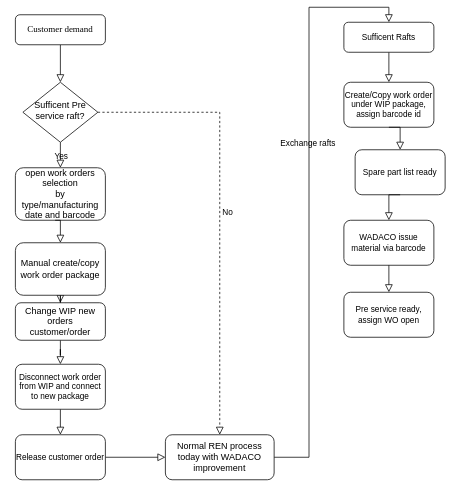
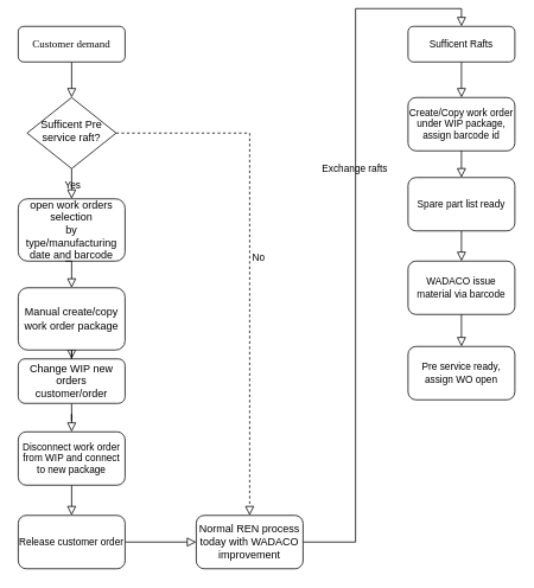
  <mxCell id="0" />
  <mxCell id="1" parent="0" />
  <mxCell id="2" value="" style="rounded=0;html=1;jettySize=auto;orthogonalLoop=1;fontSize=11;endArrow=block;endFill=0;endSize=8;strokeWidth=1;shadow=0;labelBackgroundColor=none;edgeStyle=orthogonalEdgeStyle;" parent="1" source="3" target="7" edge="1"><mxGeometry relative="1" as="geometry" /></mxCell>
- <mxCell id="3" value="&lt;font face=&quot;Verdana&quot;&gt;Customer demand&lt;/font&gt;" style="rounded=1;whiteSpace=wrap;html=1;fontSize=12;glass=0;strokeWidth=1;shadow=0;" parent="1" vertex="1"><mxGeometry x="20" y="10" width="120" height="40" as="geometry" /></mxCell>
+ <mxCell id="3" value="&lt;font face=&quot;Verdana&quot;&gt;Customer demand&lt;/font&gt;" style="rounded=1;whiteSpace=wrap;html=1;fontSize=12;glass=0;strokeWidth=1;shadow=0;" parent="1" vertex="1"><mxGeometry x="20" y="20" width="120" height="40" as="geometry" /></mxCell>
  <mxCell id="4" value="No" style="edgeStyle=orthogonalEdgeStyle;rounded=0;html=1;jettySize=auto;orthogonalLoop=1;fontSize=11;endArrow=block;endFill=0;endSize=8;strokeWidth=1;shadow=0;labelBackgroundColor=none;entryX=0.5;entryY=0;entryDx=0;entryDy=0;dashed=1;" parent="1" source="7" target="20" edge="1"><mxGeometry y="10" relative="1" as="geometry"><mxPoint as="offset" /><mxPoint x="180" y="140" as="targetPoint" /></mxGeometry></mxCell>
  <mxCell id="5" style="edgeStyle=orthogonalEdgeStyle;shape=connector;rounded=0;orthogonalLoop=1;jettySize=auto;html=1;exitX=0.5;exitY=1;exitDx=0;exitDy=0;entryX=0.5;entryY=0;entryDx=0;entryDy=0;shadow=0;strokeColor=default;strokeWidth=1;align=center;verticalAlign=middle;fontFamily=Helvetica;fontSize=11;fontColor=default;labelBackgroundColor=none;endArrow=block;endFill=0;endSize=8;" parent="1" source="7" target="8" edge="1"><mxGeometry relative="1" as="geometry" /></mxCell>
  <mxCell id="6" value="Yes" style="edgeLabel;html=1;align=center;verticalAlign=middle;resizable=0;points=[];fontFamily=Helvetica;fontSize=11;fontColor=default;labelBackgroundColor=none;" parent="5" vertex="1" connectable="0"><mxGeometry x="0.059" relative="1" as="geometry"><mxPoint as="offset" /></mxGeometry></mxCell>
  <mxCell id="7" value="Sufficent Pre service raft?" style="rhombus;whiteSpace=wrap;html=1;shadow=0;fontFamily=Helvetica;fontSize=12;align=center;strokeWidth=1;spacing=6;spacingTop=-4;" parent="1" vertex="1"><mxGeometry x="30" y="100" width="100" height="80" as="geometry" /></mxCell>
  <mxCell id="8" value="open work orders selection&lt;div&gt;by type/manufacturing date and barcode&lt;/div&gt;" style="rounded=1;whiteSpace=wrap;html=1;" parent="1" vertex="1"><mxGeometry x="20" y="214" width="120" height="70" as="geometry" /></mxCell>
  <mxCell id="9" value="" style="edgeStyle=orthogonalEdgeStyle;shape=connector;rounded=0;orthogonalLoop=1;jettySize=auto;html=1;shadow=0;strokeColor=default;strokeWidth=1;align=center;verticalAlign=middle;fontFamily=Helvetica;fontSize=11;fontColor=default;labelBackgroundColor=none;endArrow=block;endFill=0;endSize=8;" parent="1" source="10" target="13" edge="1"><mxGeometry relative="1" as="geometry" /></mxCell>
  <mxCell id="10" value="Manual create/copy work order package" style="rounded=1;whiteSpace=wrap;html=1;" parent="1" vertex="1"><mxGeometry x="20" y="314" width="120" height="70" as="geometry" /></mxCell>
  <mxCell id="11" value="" style="rounded=0;html=1;jettySize=auto;orthogonalLoop=1;fontSize=11;endArrow=block;endFill=0;endSize=8;strokeWidth=1;shadow=0;labelBackgroundColor=none;edgeStyle=orthogonalEdgeStyle;entryX=0.5;entryY=0;entryDx=0;entryDy=0;exitX=0.442;exitY=1;exitDx=0;exitDy=0;exitPerimeter=0;" parent="1" source="8" target="10" edge="1"><mxGeometry relative="1" as="geometry"><mxPoint x="90" y="70" as="sourcePoint" /><mxPoint x="90" y="120" as="targetPoint" /></mxGeometry></mxCell>
  <mxCell id="12" value="" style="edgeStyle=orthogonalEdgeStyle;shape=connector;rounded=0;orthogonalLoop=1;jettySize=auto;html=1;shadow=0;strokeColor=default;strokeWidth=1;align=center;verticalAlign=middle;fontFamily=Helvetica;fontSize=11;fontColor=default;labelBackgroundColor=none;endArrow=block;endFill=0;endSize=8;" parent="1" source="13" target="15" edge="1"><mxGeometry relative="1" as="geometry" /></mxCell>
  <mxCell id="13" value="Change WIP new orders customer/order" style="rounded=1;whiteSpace=wrap;html=1;" parent="1" vertex="1"><mxGeometry x="20" y="394" width="120" height="50" as="geometry" /></mxCell>
  <mxCell id="14" style="edgeStyle=orthogonalEdgeStyle;shape=connector;rounded=0;orthogonalLoop=1;jettySize=auto;html=1;exitX=0.5;exitY=1;exitDx=0;exitDy=0;entryX=0.5;entryY=0;entryDx=0;entryDy=0;shadow=0;strokeColor=default;strokeWidth=1;align=center;verticalAlign=middle;fontFamily=Helvetica;fontSize=11;fontColor=default;labelBackgroundColor=none;endArrow=block;endFill=0;endSize=8;" parent="1" source="15" target="17" edge="1"><mxGeometry relative="1" as="geometry" /></mxCell>
  <mxCell id="15" value="Disconnect work order from WIP and connect to new package" style="rounded=1;whiteSpace=wrap;html=1;fontFamily=Helvetica;fontSize=11;fontColor=default;labelBackgroundColor=none;" parent="1" vertex="1"><mxGeometry x="20" y="476" width="120" height="60" as="geometry" /></mxCell>
  <mxCell id="16" value="" style="edgeStyle=orthogonalEdgeStyle;shape=connector;rounded=0;orthogonalLoop=1;jettySize=auto;html=1;shadow=0;strokeColor=default;strokeWidth=1;align=center;verticalAlign=middle;fontFamily=Helvetica;fontSize=11;fontColor=default;labelBackgroundColor=none;endArrow=block;endFill=0;endSize=8;" parent="1" source="17" target="20" edge="1"><mxGeometry relative="1" as="geometry" /></mxCell>
  <mxCell id="17" value="Release customer order" style="rounded=1;whiteSpace=wrap;html=1;fontFamily=Helvetica;fontSize=11;fontColor=default;labelBackgroundColor=none;" parent="1" vertex="1"><mxGeometry x="20" y="570" width="120" height="60" as="geometry" /></mxCell>
  <mxCell id="18" style="edgeStyle=orthogonalEdgeStyle;rounded=0;orthogonalLoop=1;jettySize=auto;html=1;exitX=1;exitY=0.5;exitDx=0;exitDy=0;entryX=0.5;entryY=0;entryDx=0;entryDy=0;shadow=0;strokeColor=default;strokeWidth=1;align=center;verticalAlign=middle;fontFamily=Helvetica;fontSize=11;fontColor=default;labelBackgroundColor=none;endArrow=block;endFill=0;endSize=8;" parent="1" source="20" target="22" edge="1"><mxGeometry relative="1" as="geometry"><mxPoint x="363" y="600" as="targetPoint" /></mxGeometry></mxCell>
  <mxCell id="19" value="Exchange rafts" style="edgeLabel;html=1;align=center;verticalAlign=middle;resizable=0;points=[];fontFamily=Helvetica;fontSize=11;fontColor=default;labelBackgroundColor=none;fillColor=none;gradientColor=none;" parent="18" vertex="1" connectable="0"><mxGeometry x="0.203" y="2" relative="1" as="geometry"><mxPoint as="offset" /></mxGeometry></mxCell>
- <mxCell id="20" value="&lt;span style=&quot;font-size: 12px;&quot;&gt;Normal REN process today with WADACO improvement&lt;/span&gt;" style="whiteSpace=wrap;html=1;fontSize=11;rounded=1;labelBackgroundColor=none;" parent="1" vertex="1"><mxGeometry x="220" y="570" width="145" height="60" as="geometry" /></mxCell>
+ <mxCell id="20" value="&lt;span style=&quot;font-size: 12px;&quot;&gt;Normal REN process today with WADACO improvement&lt;/span&gt;" style="whiteSpace=wrap;html=1;fontSize=11;rounded=1;labelBackgroundColor=none;" parent="1" vertex="1"><mxGeometry x="220" y="570" width="120" height="60" as="geometry" /></mxCell>
  <mxCell id="21" value="" style="edgeStyle=orthogonalEdgeStyle;rounded=0;orthogonalLoop=1;jettySize=auto;html=1;fontFamily=Helvetica;fontSize=11;fontColor=default;labelBackgroundColor=none;resizable=0;shadow=0;strokeColor=default;strokeWidth=1;align=center;verticalAlign=middle;endArrow=block;endFill=0;endSize=8;" parent="1" source="22" target="24" edge="1"><mxGeometry relative="1" as="geometry" /></mxCell>
  <mxCell id="22" value="Sufficent Rafts" style="rounded=1;whiteSpace=wrap;html=1;fontFamily=Helvetica;fontSize=11;fontColor=default;labelBackgroundColor=none;" parent="1" vertex="1"><mxGeometry x="458" y="20" width="120" height="40" as="geometry" /></mxCell>
  <mxCell id="23" style="edgeStyle=orthogonalEdgeStyle;shape=connector;rounded=0;orthogonalLoop=1;jettySize=auto;html=1;exitX=0.5;exitY=1;exitDx=0;exitDy=0;entryX=0.5;entryY=0;entryDx=0;entryDy=0;shadow=0;strokeColor=default;strokeWidth=1;align=center;verticalAlign=middle;fontFamily=Helvetica;fontSize=11;fontColor=default;labelBackgroundColor=none;endArrow=block;endFill=0;endSize=8;" parent="1" source="24" target="26" edge="1"><mxGeometry relative="1" as="geometry" /></mxCell>
  <mxCell id="24" value="Create/Copy work order under WIP package, assign barcode id" style="rounded=1;whiteSpace=wrap;html=1;align=center;verticalAlign=middle;fontFamily=Helvetica;fontSize=11;fontColor=default;labelBackgroundColor=none;resizable=0;fillColor=none;gradientColor=none;" parent="1" vertex="1"><mxGeometry x="458" y="100" width="120" height="60" as="geometry" /></mxCell>
  <mxCell id="25" style="edgeStyle=orthogonalEdgeStyle;shape=connector;rounded=0;orthogonalLoop=1;jettySize=auto;html=1;exitX=0.5;exitY=1;exitDx=0;exitDy=0;entryX=0.5;entryY=0;entryDx=0;entryDy=0;shadow=0;strokeColor=default;strokeWidth=1;align=center;verticalAlign=middle;fontFamily=Helvetica;fontSize=11;fontColor=default;labelBackgroundColor=none;endArrow=block;endFill=0;endSize=8;" parent="1" source="26" target="27" edge="1"><mxGeometry relative="1" as="geometry" /></mxCell>
- <mxCell id="26" value="Spare part list ready" style="rounded=1;whiteSpace=wrap;html=1;align=center;verticalAlign=middle;fontFamily=Helvetica;fontSize=11;fontColor=default;labelBackgroundColor=none;resizable=0;fillColor=none;gradientColor=none;" parent="1" vertex="1"><mxGeometry x="473" y="190" width="120" height="60" as="geometry" /></mxCell>
+ <mxCell id="26" value="Spare part list ready" style="rounded=1;whiteSpace=wrap;html=1;align=center;verticalAlign=middle;fontFamily=Helvetica;fontSize=11;fontColor=default;labelBackgroundColor=none;resizable=0;fillColor=none;gradientColor=none;" parent="1" vertex="1"><mxGeometry x="458" y="190" width="120" height="60" as="geometry" /></mxCell>
  <mxCell id="27" value="WADACO issue material via barcode" style="rounded=1;whiteSpace=wrap;html=1;align=center;verticalAlign=middle;fontFamily=Helvetica;fontSize=11;fontColor=default;labelBackgroundColor=none;resizable=0;fillColor=none;gradientColor=none;" parent="1" vertex="1"><mxGeometry x="458" y="284" width="120" height="60" as="geometry" /></mxCell>
  <mxCell id="28" value="" style="edgeStyle=orthogonalEdgeStyle;shape=connector;rounded=0;orthogonalLoop=1;jettySize=auto;html=1;shadow=0;strokeColor=default;strokeWidth=1;align=center;verticalAlign=middle;fontFamily=Helvetica;fontSize=11;fontColor=default;labelBackgroundColor=none;endArrow=block;endFill=0;endSize=8;exitX=0.5;exitY=1;exitDx=0;exitDy=0;entryX=0.5;entryY=0;entryDx=0;entryDy=0;" parent="1" source="27" target="29" edge="1"><mxGeometry relative="1" as="geometry" /></mxCell>
  <mxCell id="29" value="Pre service ready, assign WO open" style="rounded=1;whiteSpace=wrap;html=1;align=center;verticalAlign=middle;fontFamily=Helvetica;fontSize=11;fontColor=default;labelBackgroundColor=none;resizable=0;fillColor=none;gradientColor=none;" parent="1" vertex="1"><mxGeometry x="458" y="380" width="120" height="60" as="geometry" /></mxCell>
